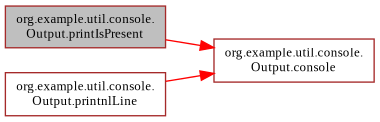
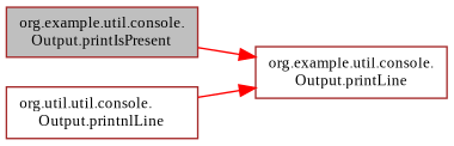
  digraph {
    fontname="Liberation Serif"
    rankdir=LR
    node [color=brown fillcolor=white fontname="Liberation Serif" fontsize=10 shape=record style=filled]
    edge [color=red fontname="Liberation Serif" fontsize=10 labelfontname=Helvetica labelfontsize=10 style=solid]
    n1 [fillcolor=grey75 fontcolor=black height=0.2 label="org.example.util.console.\lOutput.printIsPresent" width=0.4]
-   n2 [height=0.2 label="org.example.util.console.\lOutput.console" width=0.4]
-   n3 [height=0.2 label="org.example.util.console.\lOutput.printnlLine" width=0.4]
+   n2 [height=0.2 label="org.example.util.console.\lOutput.printLine" width=0.4]
+   n3 [height=0.2 label="org.util.util.console.\lOutput.printnlLine" width=0.4]
    n1 -> n2
    n3 -> n2
  }
